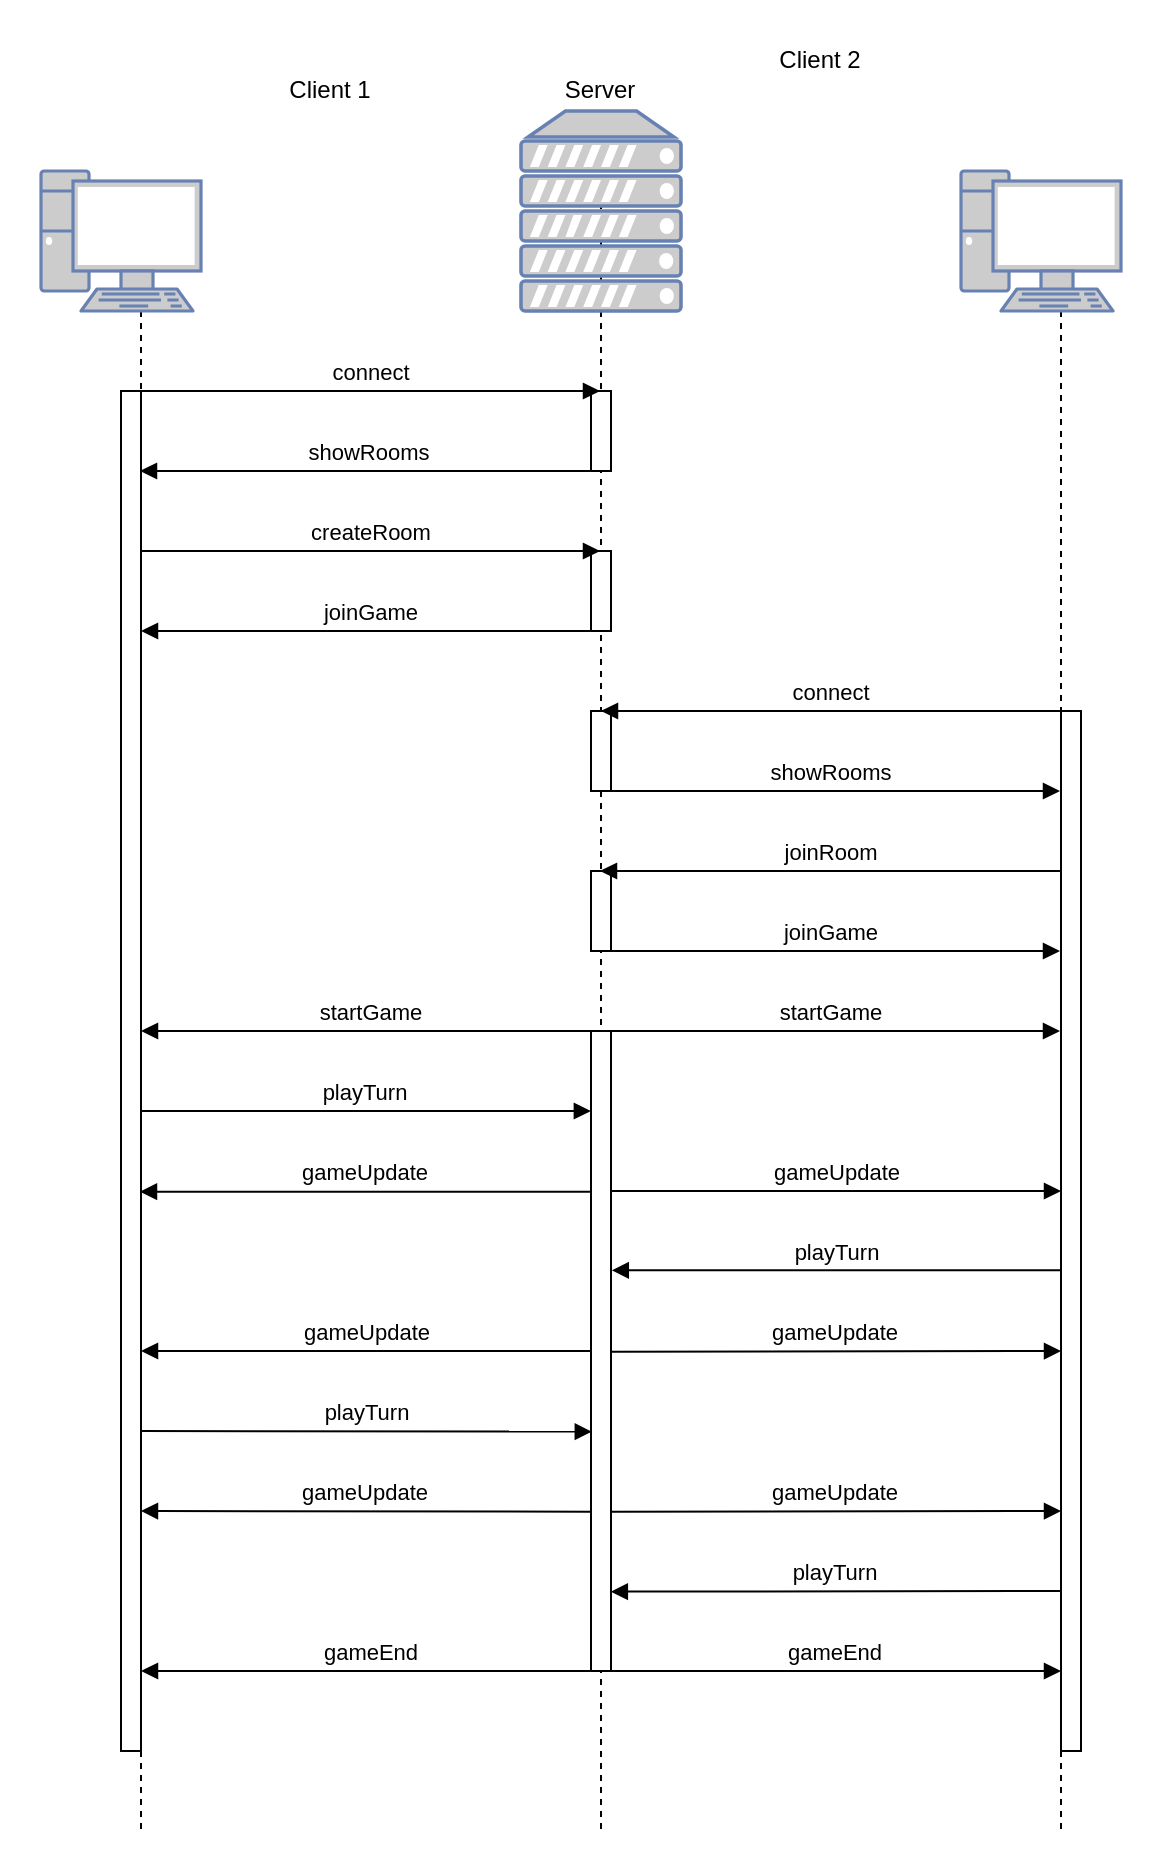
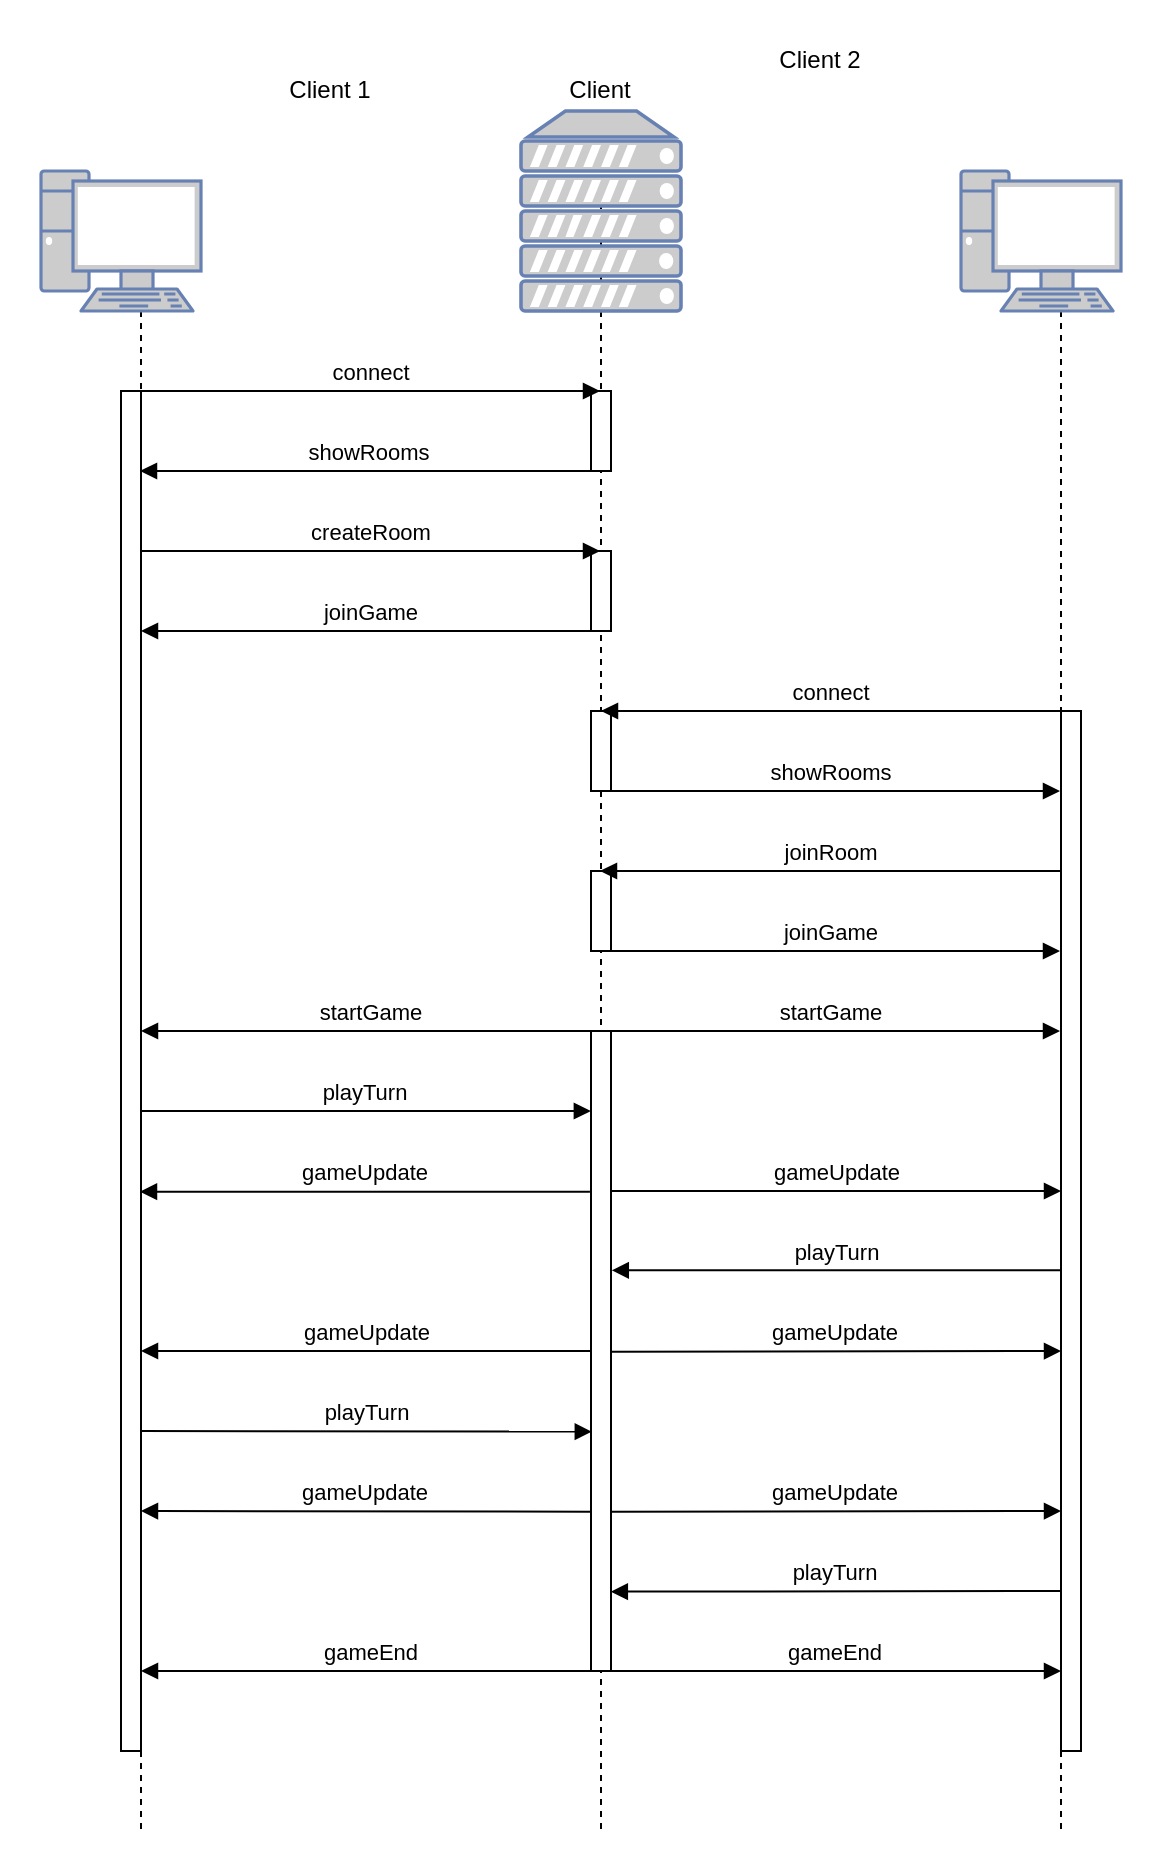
  <mxCell id="0" />
  <mxCell id="1" parent="0" />
  <mxCell id="2" value="" style="shape=umlLifeline;participant=umlEntity;perimeter=lifelinePerimeter;whiteSpace=wrap;html=1;container=1;collapsible=0;recursiveResize=0;verticalAlign=top;spacingTop=36;labelBackgroundColor=#ffffff;outlineConnect=0;size=30;" parent="1" vertex="1"><mxGeometry x="50" y="95" width="40" height="820" as="geometry" /></mxCell>
  <mxCell id="3" value="" style="fontColor=#0066CC;verticalAlign=top;verticalLabelPosition=bottom;labelPosition=center;align=center;html=1;outlineConnect=0;fillColor=#CCCCCC;strokeColor=#6881B3;gradientColor=none;gradientDirection=north;strokeWidth=2;shape=mxgraph.networks.pc;" parent="1" vertex="1"><mxGeometry x="20" y="85" width="80" height="70" as="geometry" /></mxCell>
  <mxCell id="4" value="" style="shape=umlLifeline;participant=umlEntity;perimeter=lifelinePerimeter;whiteSpace=wrap;html=1;container=1;collapsible=0;recursiveResize=0;verticalAlign=top;spacingTop=36;labelBackgroundColor=#ffffff;outlineConnect=0;size=0;" parent="1" vertex="1"><mxGeometry x="280" y="95" width="40" height="820" as="geometry" /></mxCell>
  <mxCell id="5" value="startGame" style="html=1;verticalAlign=bottom;endArrow=block;" parent="4" target="14" edge="1"><mxGeometry width="80" relative="1" as="geometry"><mxPoint x="20" y="420" as="sourcePoint" /><mxPoint x="100" y="420" as="targetPoint" /></mxGeometry></mxCell>
  <mxCell id="6" value="" style="html=1;points=[];perimeter=orthogonalPerimeter;" parent="4" vertex="1"><mxGeometry x="15" y="100" width="10" height="40" as="geometry" /></mxCell>
  <mxCell id="7" value="" style="html=1;points=[];perimeter=orthogonalPerimeter;" parent="4" vertex="1"><mxGeometry x="15" y="180" width="10" height="40" as="geometry" /></mxCell>
  <mxCell id="8" value="" style="html=1;points=[];perimeter=orthogonalPerimeter;" parent="4" vertex="1"><mxGeometry x="15" y="260" width="10" height="40" as="geometry" /></mxCell>
  <mxCell id="9" value="" style="html=1;points=[];perimeter=orthogonalPerimeter;" parent="4" vertex="1"><mxGeometry x="15" y="340" width="10" height="40" as="geometry" /></mxCell>
  <mxCell id="10" value="" style="html=1;points=[];perimeter=orthogonalPerimeter;" parent="4" vertex="1"><mxGeometry x="15" y="420" width="10" height="320" as="geometry" /></mxCell>
  <mxCell id="11" value="" style="fontColor=#0066CC;verticalAlign=top;verticalLabelPosition=bottom;labelPosition=center;align=center;html=1;outlineConnect=0;fillColor=#CCCCCC;strokeColor=#6881B3;gradientColor=none;gradientDirection=north;strokeWidth=2;shape=mxgraph.networks.server;" parent="1" vertex="1"><mxGeometry x="260" y="55" width="80" height="100" as="geometry" /></mxCell>
  <mxCell id="12" value="&lt;div&gt;connect&lt;/div&gt;" style="html=1;verticalAlign=bottom;endArrow=block;" parent="1" target="4" edge="1"><mxGeometry width="80" relative="1" as="geometry"><mxPoint x="70" y="195" as="sourcePoint" /><mxPoint x="140" y="195" as="targetPoint" /></mxGeometry></mxCell>
  <mxCell id="13" value="showRooms" style="html=1;verticalAlign=bottom;endArrow=block;" parent="1" target="2" edge="1"><mxGeometry width="80" relative="1" as="geometry"><mxPoint x="298" y="235" as="sourcePoint" /><mxPoint x="300" y="235" as="targetPoint" /></mxGeometry></mxCell>
  <mxCell id="14" value="" style="shape=umlLifeline;participant=umlEntity;perimeter=lifelinePerimeter;whiteSpace=wrap;html=1;container=1;collapsible=0;recursiveResize=0;verticalAlign=top;spacingTop=36;labelBackgroundColor=#ffffff;outlineConnect=0;size=30;" parent="1" vertex="1"><mxGeometry x="510" y="95" width="40" height="820" as="geometry" /></mxCell>
  <mxCell id="15" value="" style="fontColor=#0066CC;verticalAlign=top;verticalLabelPosition=bottom;labelPosition=center;align=center;html=1;outlineConnect=0;fillColor=#CCCCCC;strokeColor=#6881B3;gradientColor=none;gradientDirection=north;strokeWidth=2;shape=mxgraph.networks.pc;" parent="1" vertex="1"><mxGeometry x="480" y="85" width="80" height="70" as="geometry" /></mxCell>
  <mxCell id="16" value="&lt;div&gt;createRoom&lt;/div&gt;" style="html=1;verticalAlign=bottom;endArrow=block;" parent="1" target="4" edge="1"><mxGeometry width="80" relative="1" as="geometry"><mxPoint x="70" y="275" as="sourcePoint" /><mxPoint x="140" y="275" as="targetPoint" /></mxGeometry></mxCell>
  <mxCell id="17" value="&lt;div&gt;joinGame&lt;/div&gt;" style="html=1;verticalAlign=bottom;endArrow=block;" parent="1" edge="1"><mxGeometry width="80" relative="1" as="geometry"><mxPoint x="300" y="315" as="sourcePoint" /><mxPoint x="70" y="315" as="targetPoint" /></mxGeometry></mxCell>
  <mxCell id="18" value="&lt;div&gt;connect&lt;/div&gt;" style="html=1;verticalAlign=bottom;endArrow=block;" parent="1" source="39" edge="1"><mxGeometry width="80" relative="1" as="geometry"><mxPoint x="400" y="355" as="sourcePoint" /><mxPoint x="300" y="355" as="targetPoint" /></mxGeometry></mxCell>
  <mxCell id="19" value="showRooms" style="html=1;verticalAlign=bottom;endArrow=block;" parent="1" target="14" edge="1"><mxGeometry width="80" relative="1" as="geometry"><mxPoint x="301" y="395" as="sourcePoint" /><mxPoint x="60" y="394" as="targetPoint" /></mxGeometry></mxCell>
  <mxCell id="20" value="&lt;div&gt;joinRoom&lt;/div&gt;" style="html=1;verticalAlign=bottom;endArrow=block;" parent="1" target="4" edge="1"><mxGeometry width="80" relative="1" as="geometry"><mxPoint x="530" y="435" as="sourcePoint" /><mxPoint x="530" y="435" as="targetPoint" /></mxGeometry></mxCell>
  <mxCell id="21" value="&lt;div&gt;joinGame&lt;/div&gt;" style="html=1;verticalAlign=bottom;endArrow=block;" parent="1" target="14" edge="1"><mxGeometry width="80" relative="1" as="geometry"><mxPoint x="300" y="475" as="sourcePoint" /><mxPoint x="60" y="475" as="targetPoint" /></mxGeometry></mxCell>
  <mxCell id="22" value="&lt;div&gt;Client 1&lt;/div&gt;" style="text;html=1;strokeColor=none;fillColor=none;align=center;verticalAlign=middle;whiteSpace=wrap;rounded=0;" parent="1" vertex="1"><mxGeometry x="125" y="35" width="80" height="20" as="geometry" /></mxCell>
  <mxCell id="23" value="&lt;div&gt;Client 2&lt;br&gt;&lt;/div&gt;" style="text;html=1;strokeColor=none;fillColor=none;align=center;verticalAlign=middle;whiteSpace=wrap;rounded=0;" parent="1" vertex="1"><mxGeometry x="370" y="20" width="80" height="20" as="geometry" /></mxCell>
- <mxCell id="24" value="Server" style="text;html=1;strokeColor=none;fillColor=none;align=center;verticalAlign=middle;whiteSpace=wrap;rounded=0;" parent="1" vertex="1"><mxGeometry x="260" y="35" width="80" height="20" as="geometry" /></mxCell>
+ <mxCell id="24" value="Client" style="text;html=1;strokeColor=none;fillColor=none;align=center;verticalAlign=middle;whiteSpace=wrap;rounded=0;" parent="1" vertex="1"><mxGeometry x="260" y="35" width="80" height="20" as="geometry" /></mxCell>
  <mxCell id="25" value="startGame" style="html=1;verticalAlign=bottom;endArrow=block;" parent="1" source="4" edge="1"><mxGeometry width="80" relative="1" as="geometry"><mxPoint x="160" y="515" as="sourcePoint" /><mxPoint x="70" y="515" as="targetPoint" /></mxGeometry></mxCell>
  <mxCell id="26" value="playTurn" style="html=1;verticalAlign=bottom;endArrow=block;entryX=-0.007;entryY=0.125;entryPerimeter=0;" parent="1" target="10" edge="1"><mxGeometry width="80" relative="1" as="geometry"><mxPoint x="70" y="555" as="sourcePoint" /><mxPoint x="290" y="555" as="targetPoint" /></mxGeometry></mxCell>
  <mxCell id="27" value="gameUpdate" style="html=1;verticalAlign=bottom;endArrow=block;exitX=1.04;exitY=0.501;exitPerimeter=0;" parent="1" source="10" edge="1"><mxGeometry width="80" relative="1" as="geometry"><mxPoint x="310" y="675" as="sourcePoint" /><mxPoint x="530" y="675" as="targetPoint" /></mxGeometry></mxCell>
  <mxCell id="28" value="gameUpdate" style="html=1;verticalAlign=bottom;endArrow=block;exitX=-0.053;exitY=0.251;exitPerimeter=0;" parent="1" source="10" target="2" edge="1"><mxGeometry width="80" relative="1" as="geometry"><mxPoint x="290" y="595" as="sourcePoint" /><mxPoint x="550" y="605" as="targetPoint" /></mxGeometry></mxCell>
  <mxCell id="29" value="playTurn" style="html=1;verticalAlign=bottom;endArrow=block;entryX=1.04;entryY=0.374;entryPerimeter=0;" parent="1" source="14" target="10" edge="1"><mxGeometry width="80" relative="1" as="geometry"><mxPoint x="300" y="635" as="sourcePoint" /><mxPoint x="310" y="635" as="targetPoint" /></mxGeometry></mxCell>
  <mxCell id="30" value="gameUpdate" style="html=1;verticalAlign=bottom;endArrow=block;exitX=0.993;exitY=0.25;exitPerimeter=0;" parent="1" source="10" edge="1"><mxGeometry width="80" relative="1" as="geometry"><mxPoint x="310" y="595" as="sourcePoint" /><mxPoint x="530" y="595" as="targetPoint" /></mxGeometry></mxCell>
  <mxCell id="31" value="gameUpdate" style="html=1;verticalAlign=bottom;endArrow=block;exitX=-0.03;exitY=0.5;exitPerimeter=0;" parent="1" source="10" edge="1"><mxGeometry width="80" relative="1" as="geometry"><mxPoint x="290" y="675" as="sourcePoint" /><mxPoint x="70" y="675" as="targetPoint" /></mxGeometry></mxCell>
  <mxCell id="32" value="playTurn" style="html=1;verticalAlign=bottom;endArrow=block;entryX=0.04;entryY=0.626;entryPerimeter=0;" parent="1" target="10" edge="1"><mxGeometry width="80" relative="1" as="geometry"><mxPoint x="70" y="715" as="sourcePoint" /><mxPoint x="290" y="715" as="targetPoint" /></mxGeometry></mxCell>
  <mxCell id="33" value="gameUpdate" style="html=1;verticalAlign=bottom;endArrow=block;exitX=1.04;exitY=0.751;exitPerimeter=0;" parent="1" source="10" edge="1"><mxGeometry width="80" relative="1" as="geometry"><mxPoint x="310" y="755" as="sourcePoint" /><mxPoint x="530" y="755" as="targetPoint" /></mxGeometry></mxCell>
  <mxCell id="34" value="gameUpdate" style="html=1;verticalAlign=bottom;endArrow=block;exitX=0.016;exitY=0.751;exitPerimeter=0;" parent="1" source="10" edge="1"><mxGeometry width="80" relative="1" as="geometry"><mxPoint x="290" y="755" as="sourcePoint" /><mxPoint x="70" y="755" as="targetPoint" /></mxGeometry></mxCell>
  <mxCell id="35" value="playTurn" style="html=1;verticalAlign=bottom;endArrow=block;entryX=0.993;entryY=0.876;entryPerimeter=0;" parent="1" target="10" edge="1"><mxGeometry width="80" relative="1" as="geometry"><mxPoint x="530" y="795" as="sourcePoint" /><mxPoint x="310" y="795" as="targetPoint" /></mxGeometry></mxCell>
  <mxCell id="36" value="gameEnd" style="html=1;verticalAlign=bottom;endArrow=block;" parent="1" edge="1"><mxGeometry width="80" relative="1" as="geometry"><mxPoint x="303" y="835" as="sourcePoint" /><mxPoint x="530" y="835" as="targetPoint" /></mxGeometry></mxCell>
  <mxCell id="37" value="gameEnd" style="html=1;verticalAlign=bottom;endArrow=block;" parent="1" edge="1"><mxGeometry width="80" relative="1" as="geometry"><mxPoint x="300" y="835" as="sourcePoint" /><mxPoint x="70" y="835" as="targetPoint" /></mxGeometry></mxCell>
  <mxCell id="38" value="" style="html=1;points=[];perimeter=orthogonalPerimeter;" parent="1" vertex="1"><mxGeometry x="60" y="195" width="10" height="680" as="geometry" /></mxCell>
  <mxCell id="39" value="" style="html=1;points=[];perimeter=orthogonalPerimeter;" parent="1" vertex="1"><mxGeometry x="530" y="355" width="10" height="520" as="geometry" /></mxCell>
